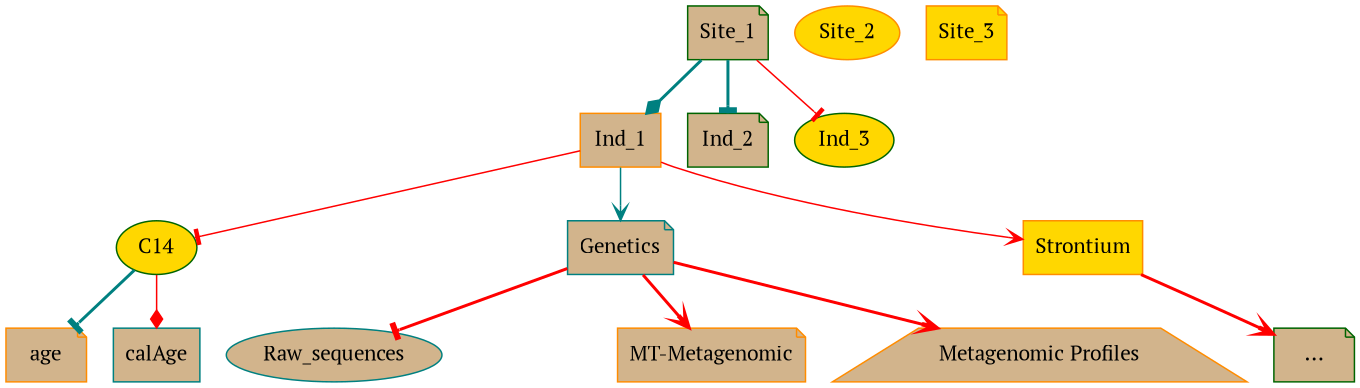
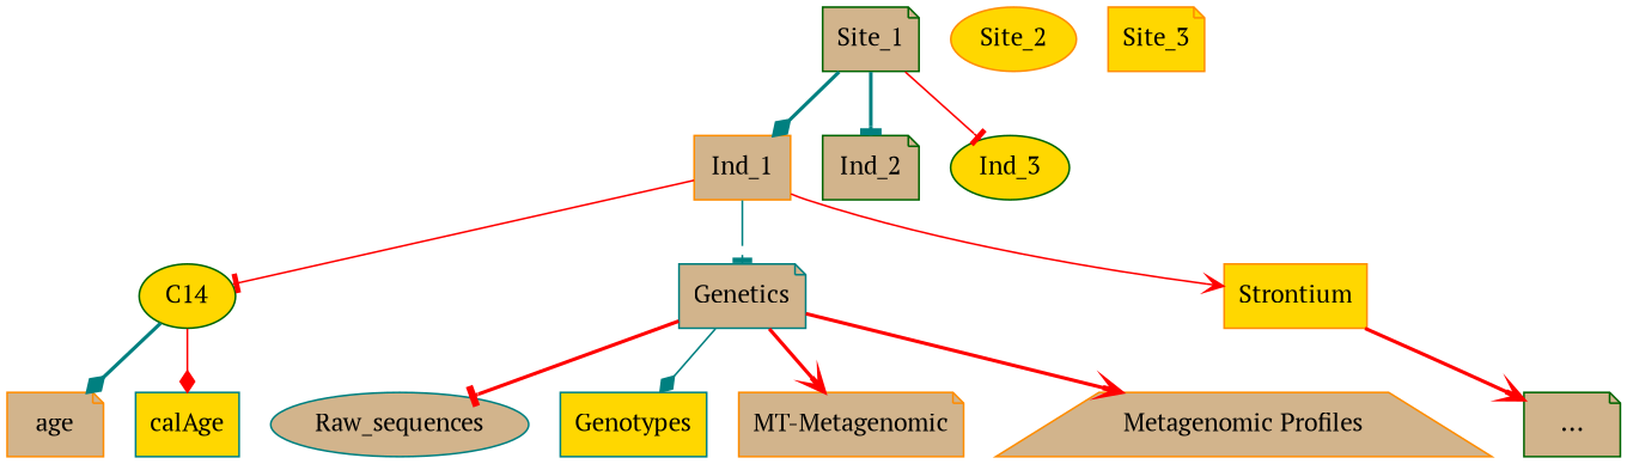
  digraph {
    fontname="PT Serif"
    node [color=darkorange fillcolor=tan fontname="PT Serif" shape=note style=filled]
    edge [arrowhead=tee color=red fontname="PT Serif" style=bold]
    Site_1 [color=darkgreen]
    Ind_1 [shape=box]
    Ind_2 [color=darkgreen]
    Ind_3 [color=darkgreen fillcolor=gold shape=ellipse]
    C14 [color=darkgreen fillcolor=gold shape=ellipse]
    Genetics [color=teal]
    Strontium [fillcolor=gold shape=box]
    Site_2 [fillcolor=gold shape=ellipse]
    Site_3 [fillcolor=gold]
    age
-   calAge [color=teal shape=box]
+   calAge [color=teal fillcolor=gold shape=box]
    Raw_sequences [color=teal shape=ellipse]
+   Genotypes [color=teal fillcolor=gold shape=box]
    n14 [label="MT-Metagenomic"]
    "Metagenomic Profiles" [shape=trapezium]
    "..." [color=darkgreen]
    Site_1 -> Ind_1 [arrowhead=diamond color=teal]
    Site_1 -> Ind_2 [color=teal]
    Site_1 -> Ind_3 [style=solid]
    Ind_1 -> C14 [style=solid]
-   Ind_1 -> Genetics [arrowhead=vee color=teal style=solid]
+   Ind_1 -> Genetics [color=teal style=solid]
    Ind_1 -> Strontium [arrowhead=vee style=solid]
-   C14 -> age [color=teal]
+   C14 -> age [arrowhead=diamond color=teal]
    C14 -> calAge [arrowhead=diamond style=solid]
    Genetics -> Raw_sequences
+   Genetics -> Genotypes [arrowhead=diamond color=teal style=solid]
    Genetics -> n14 [arrowhead=vee]
    Genetics -> "Metagenomic Profiles" [arrowhead=vee]
    Strontium -> "..." [arrowhead=vee]
  }
